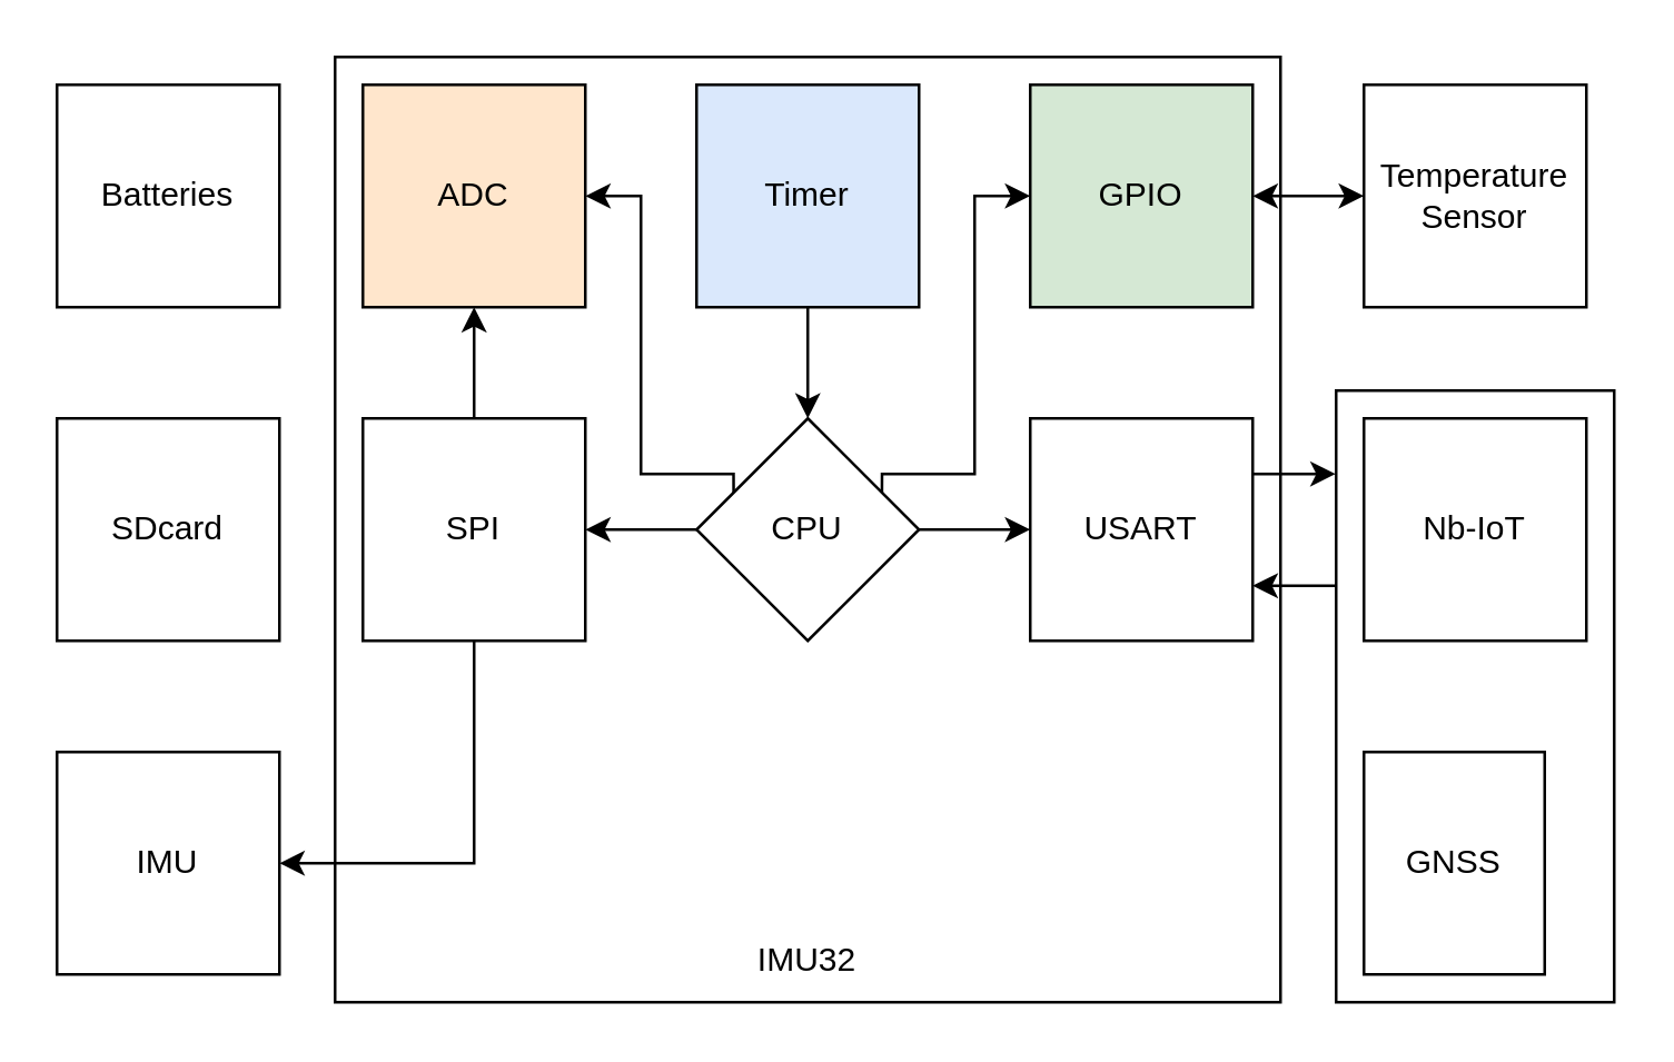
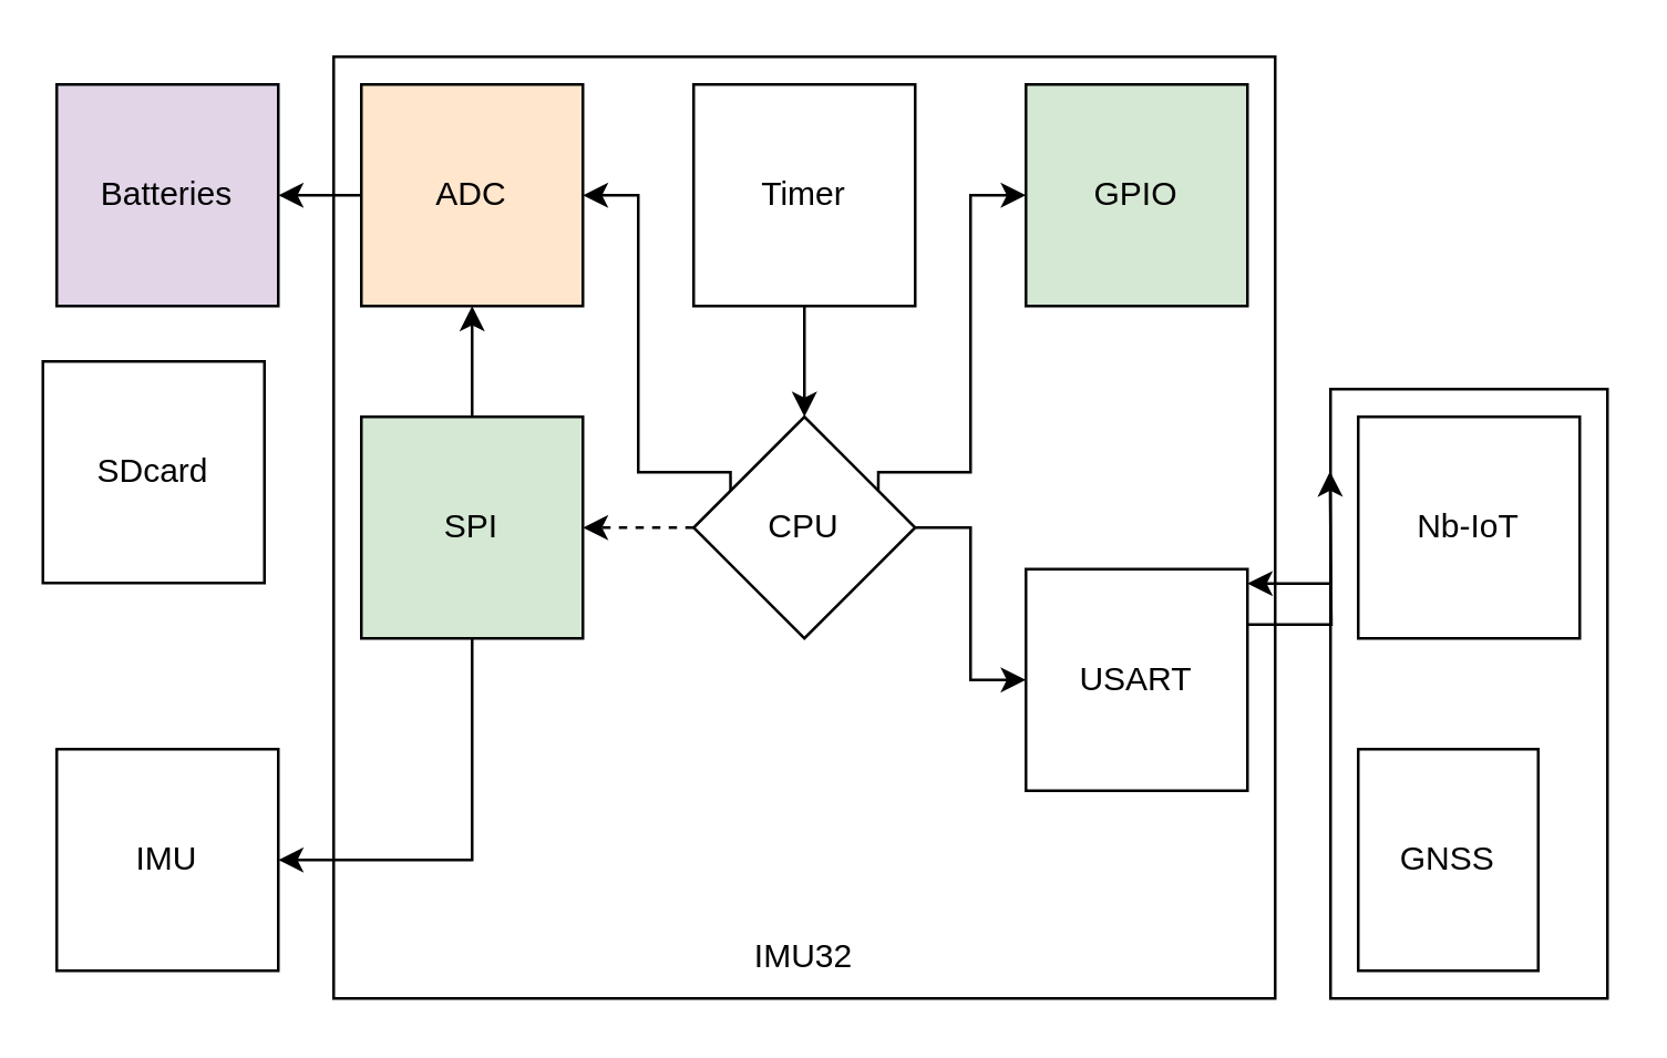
  <mxCell id="0" />
  <mxCell id="1" parent="0" />
  <mxCell id="2" value="" style="rounded=0;whiteSpace=wrap;html=1;" parent="1" vertex="1"><mxGeometry x="480" y="140" width="100" height="220" as="geometry" /></mxCell>
  <mxCell id="3" value="" style="rounded=0;whiteSpace=wrap;html=1;" parent="1" vertex="1"><mxGeometry x="120" y="20" width="340" height="340" as="geometry" /></mxCell>
  <mxCell id="4" style="edgeStyle=orthogonalEdgeStyle;rounded=0;orthogonalLoop=1;jettySize=auto;html=1;exitX=0;exitY=0.25;exitDx=0;exitDy=0;entryX=1;entryY=0.5;entryDx=0;entryDy=0;" parent="1" source="8" target="10" edge="1"><mxGeometry relative="1" as="geometry"><Array as="points"><mxPoint x="230" y="170" /><mxPoint x="230" y="70" /></Array></mxGeometry></mxCell>
  <mxCell id="5" style="edgeStyle=orthogonalEdgeStyle;rounded=0;orthogonalLoop=1;jettySize=auto;html=1;exitX=1;exitY=0.5;exitDx=0;exitDy=0;entryX=0;entryY=0.5;entryDx=0;entryDy=0;" parent="1" source="8" target="12" edge="1"><mxGeometry relative="1" as="geometry" /></mxCell>
- <mxCell id="6" style="edgeStyle=orthogonalEdgeStyle;rounded=0;orthogonalLoop=1;jettySize=auto;html=1;exitX=0;exitY=0.5;exitDx=0;exitDy=0;entryX=1;entryY=0.5;entryDx=0;entryDy=0;" parent="1" source="8" target="15" edge="1"><mxGeometry relative="1" as="geometry"><Array as="points"><mxPoint x="250" y="190" /><mxPoint x="250" y="190" /></Array></mxGeometry></mxCell>
+ <mxCell id="6" style="edgeStyle=orthogonalEdgeStyle;rounded=0;orthogonalLoop=1;jettySize=auto;html=1;exitX=0;exitY=0.5;exitDx=0;exitDy=0;entryX=1;entryY=0.5;entryDx=0;entryDy=0;dashed=1;" parent="1" source="8" target="15" edge="1"><mxGeometry relative="1" as="geometry"><Array as="points"><mxPoint x="250" y="190" /><mxPoint x="250" y="190" /></Array></mxGeometry></mxCell>
  <mxCell id="7" style="edgeStyle=orthogonalEdgeStyle;rounded=0;orthogonalLoop=1;jettySize=auto;html=1;entryX=0;entryY=0.5;entryDx=0;entryDy=0;exitX=1;exitY=0.25;exitDx=0;exitDy=0;" parent="1" source="8" target="19" edge="1"><mxGeometry relative="1" as="geometry"><Array as="points"><mxPoint x="350" y="170" /><mxPoint x="350" y="70" /></Array></mxGeometry></mxCell>
  <mxCell id="8" value="CPU" style="rhombus;whiteSpace=wrap;html=1;aspect=fixed;" parent="1" vertex="1"><mxGeometry x="250" y="150" width="80" height="80" as="geometry" /></mxCell>
+ <mxCell id="9" style="edgeStyle=orthogonalEdgeStyle;rounded=0;orthogonalLoop=1;jettySize=auto;html=1;entryX=1;entryY=0.5;entryDx=0;entryDy=0;" parent="1" source="10" target="17" edge="1"><mxGeometry relative="1" as="geometry"><Array as="points" /></mxGeometry></mxCell>
  <mxCell id="10" value="ADC" style="whiteSpace=wrap;html=1;aspect=fixed;fillColor=#ffe6cc;" parent="1" vertex="1"><mxGeometry x="130" y="30" width="80" height="80" as="geometry" /></mxCell>
  <mxCell id="11" style="edgeStyle=orthogonalEdgeStyle;rounded=0;orthogonalLoop=1;jettySize=auto;html=1;entryX=0.319;entryY=1.002;entryDx=0;entryDy=0;entryPerimeter=0;startArrow=classic;startFill=1;endArrow=none;" parent="1" source="12" edge="1"><mxGeometry relative="1" as="geometry"><mxPoint x="479.8" y="210.18" as="targetPoint" /><Array as="points"><mxPoint x="480" y="210" /></Array></mxGeometry></mxCell>
- <mxCell id="12" value="USART" style="whiteSpace=wrap;html=1;aspect=fixed;" parent="1" vertex="1"><mxGeometry x="370" y="150" width="80" height="80" as="geometry" /></mxCell>
+ <mxCell id="12" value="USART" style="whiteSpace=wrap;html=1;aspect=fixed;" parent="1" vertex="1"><mxGeometry x="370" y="205" width="80" height="80" as="geometry" /></mxCell>
  <mxCell id="13" style="edgeStyle=orthogonalEdgeStyle;rounded=0;orthogonalLoop=1;jettySize=auto;html=1;" parent="1" source="15" target="10" edge="1"><mxGeometry relative="1" as="geometry" /></mxCell>
  <mxCell id="14" style="edgeStyle=orthogonalEdgeStyle;rounded=0;orthogonalLoop=1;jettySize=auto;html=1;exitX=0.5;exitY=1;exitDx=0;exitDy=0;entryX=1;entryY=0.5;entryDx=0;entryDy=0;" parent="1" source="15" target="23" edge="1"><mxGeometry relative="1" as="geometry"><Array as="points"><mxPoint x="170" y="310" /></Array></mxGeometry></mxCell>
- <mxCell id="15" value="SPI" style="whiteSpace=wrap;html=1;aspect=fixed;" parent="1" vertex="1"><mxGeometry x="130" y="150" width="80" height="80" as="geometry" /></mxCell>
- <mxCell id="16" value="SDcard" style="whiteSpace=wrap;html=1;aspect=fixed;" parent="1" vertex="1"><mxGeometry x="20" y="150" width="80" height="80" as="geometry" /></mxCell>
- <mxCell id="17" value="Batteries" style="whiteSpace=wrap;html=1;aspect=fixed;" parent="1" vertex="1"><mxGeometry x="20" y="30" width="80" height="80" as="geometry" /></mxCell>
- <mxCell id="18" style="edgeStyle=orthogonalEdgeStyle;rounded=0;orthogonalLoop=1;jettySize=auto;html=1;entryX=0;entryY=0.5;entryDx=0;entryDy=0;startArrow=classic;startFill=1;" parent="1" source="19" target="21" edge="1"><mxGeometry relative="1" as="geometry" /></mxCell>
+ <mxCell id="15" value="SPI" style="whiteSpace=wrap;html=1;aspect=fixed;fillColor=#d5e8d4;" parent="1" vertex="1"><mxGeometry x="130" y="150" width="80" height="80" as="geometry" /></mxCell>
+ <mxCell id="16" value="SDcard" style="whiteSpace=wrap;html=1;aspect=fixed;" parent="1" vertex="1"><mxGeometry x="15" y="130" width="80" height="80" as="geometry" /></mxCell>
+ <mxCell id="17" value="Batteries" style="whiteSpace=wrap;html=1;aspect=fixed;fillColor=#e1d5e7;" parent="1" vertex="1"><mxGeometry x="20" y="30" width="80" height="80" as="geometry" /></mxCell>
  <mxCell id="19" value="GPIO" style="whiteSpace=wrap;html=1;aspect=fixed;fillColor=#d5e8d4;" parent="1" vertex="1"><mxGeometry x="370" y="30" width="80" height="80" as="geometry" /></mxCell>
  <mxCell id="20" value="GNSS" style="whiteSpace=wrap;html=1;aspect=fixed;" parent="1" vertex="1"><mxGeometry x="490" y="270" width="65" height="80" as="geometry" /></mxCell>
- <mxCell id="21" value="Temperature Sensor" style="whiteSpace=wrap;html=1;aspect=fixed;" parent="1" vertex="1"><mxGeometry x="490" y="30" width="80" height="80" as="geometry" /></mxCell>
  <mxCell id="22" style="edgeStyle=orthogonalEdgeStyle;rounded=0;orthogonalLoop=1;jettySize=auto;html=1;entryX=0.135;entryY=1.002;entryDx=0;entryDy=0;entryPerimeter=0;exitX=1;exitY=0.25;exitDx=0;exitDy=0;" parent="1" source="12" edge="1"><mxGeometry relative="1" as="geometry"><mxPoint x="479.8" y="169.7" as="targetPoint" /></mxGeometry></mxCell>
  <mxCell id="23" value="IMU" style="whiteSpace=wrap;html=1;aspect=fixed;" parent="1" vertex="1"><mxGeometry x="20" y="270" width="80" height="80" as="geometry" /></mxCell>
  <mxCell id="24" style="edgeStyle=orthogonalEdgeStyle;rounded=0;orthogonalLoop=1;jettySize=auto;html=1;entryX=0.5;entryY=0;entryDx=0;entryDy=0;" parent="1" source="25" target="8" edge="1"><mxGeometry relative="1" as="geometry" /></mxCell>
- <mxCell id="25" value="Timer" style="whiteSpace=wrap;html=1;aspect=fixed;fillColor=#dae8fc;" parent="1" vertex="1"><mxGeometry x="250" y="30" width="80" height="80" as="geometry" /></mxCell>
+ <mxCell id="25" value="Timer" style="whiteSpace=wrap;html=1;aspect=fixed;" parent="1" vertex="1"><mxGeometry x="250" y="30" width="80" height="80" as="geometry" /></mxCell>
  <mxCell id="26" value="Nb-IoT" style="whiteSpace=wrap;html=1;aspect=fixed;" parent="1" vertex="1"><mxGeometry x="490" y="150" width="80" height="80" as="geometry" /></mxCell>
  <mxCell id="27" value="IMU32" style="text;html=1;align=center;verticalAlign=middle;whiteSpace=wrap;rounded=0;" vertex="1" parent="1"><mxGeometry x="260" y="330" width="60" height="30" as="geometry" /></mxCell>
